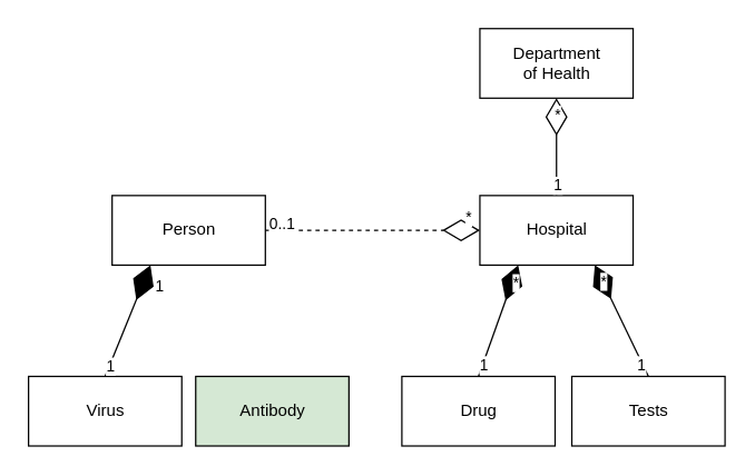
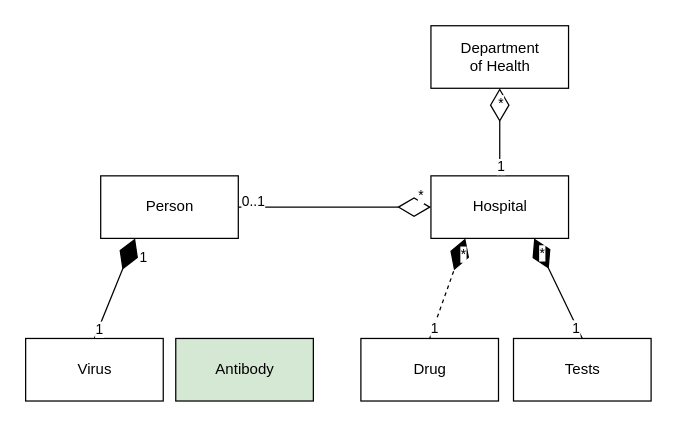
  <mxCell id="0" />
  <mxCell id="1" parent="0" />
  <mxCell id="2" value="Person" style="html=1;" vertex="1" parent="1"><mxGeometry x="80" y="140" width="110" height="50" as="geometry" /></mxCell>
  <mxCell id="3" value="Virus" style="html=1;" vertex="1" parent="1"><mxGeometry x="20" y="270" width="110" height="50" as="geometry" /></mxCell>
  <mxCell id="4" value="Antibody" style="html=1;fillColor=#d5e8d4;" vertex="1" parent="1"><mxGeometry x="140" y="270" width="110" height="50" as="geometry" /></mxCell>
  <mxCell id="5" value="Hospital" style="html=1;" vertex="1" parent="1"><mxGeometry x="344" y="140" width="110" height="50" as="geometry" /></mxCell>
- <mxCell id="6" value="" style="endArrow=diamondThin;endFill=0;endSize=24;html=1;exitX=1;exitY=0.5;exitDx=0;exitDy=0;entryX=0;entryY=0.5;entryDx=0;entryDy=0;dashed=1;" edge="1" parent="1" source="2" target="5"><mxGeometry width="160" relative="1" as="geometry"><mxPoint x="230" y="165" as="sourcePoint" /><mxPoint x="340" y="165" as="targetPoint" /></mxGeometry></mxCell>
+ <mxCell id="6" value="" style="endArrow=diamondThin;endFill=0;endSize=24;html=1;exitX=1;exitY=0.5;exitDx=0;exitDy=0;entryX=0;entryY=0.5;entryDx=0;entryDy=0;" edge="1" parent="1" source="2" target="5"><mxGeometry width="160" relative="1" as="geometry"><mxPoint x="230" y="165" as="sourcePoint" /><mxPoint x="340" y="165" as="targetPoint" /></mxGeometry></mxCell>
  <mxCell id="7" value="*" style="edgeLabel;html=1;align=center;verticalAlign=middle;resizable=0;points=[];" vertex="1" connectable="0" parent="6"><mxGeometry x="0.762" y="1" relative="1" as="geometry"><mxPoint x="9" y="-9" as="offset" /></mxGeometry></mxCell>
  <mxCell id="8" value="0..1" style="edgeLabel;html=1;align=center;verticalAlign=middle;resizable=0;points=[];" vertex="1" connectable="0" parent="6"><mxGeometry x="-0.86" y="2" relative="1" as="geometry"><mxPoint y="-3" as="offset" /></mxGeometry></mxCell>
  <mxCell id="9" value="" style="endArrow=diamondThin;endFill=1;endSize=24;html=1;entryX=0.25;entryY=1;entryDx=0;entryDy=0;exitX=0.5;exitY=0;exitDx=0;exitDy=0;" edge="1" parent="1" source="3" target="2"><mxGeometry width="160" relative="1" as="geometry"><mxPoint x="110" y="370" as="sourcePoint" /><mxPoint x="270" y="370" as="targetPoint" /></mxGeometry></mxCell>
  <mxCell id="10" value="1" style="edgeLabel;html=1;align=center;verticalAlign=middle;resizable=0;points=[];" vertex="1" connectable="0" parent="9"><mxGeometry x="0.647" y="-1" relative="1" as="geometry"><mxPoint x="10.63" as="offset" /></mxGeometry></mxCell>
  <mxCell id="11" value="1" style="edgeLabel;html=1;align=center;verticalAlign=middle;resizable=0;points=[];" vertex="1" connectable="0" parent="9"><mxGeometry x="-0.817" relative="1" as="geometry"><mxPoint as="offset" /></mxGeometry></mxCell>
  <mxCell id="12" value="Department &lt;br&gt;of Health" style="html=1;" vertex="1" parent="1"><mxGeometry x="344" y="20" width="110" height="50" as="geometry" /></mxCell>
  <mxCell id="13" value="" style="endArrow=diamondThin;endFill=0;endSize=24;html=1;exitX=0.5;exitY=0;exitDx=0;exitDy=0;entryX=0.5;entryY=1;entryDx=0;entryDy=0;" edge="1" parent="1" source="5" target="12"><mxGeometry width="160" relative="1" as="geometry"><mxPoint x="380" y="90" as="sourcePoint" /><mxPoint x="540" y="90" as="targetPoint" /></mxGeometry></mxCell>
  <mxCell id="14" value="*" style="edgeLabel;html=1;align=center;verticalAlign=middle;resizable=0;points=[];" vertex="1" connectable="0" parent="13"><mxGeometry x="0.677" relative="1" as="geometry"><mxPoint as="offset" /></mxGeometry></mxCell>
  <mxCell id="15" value="1" style="edgeLabel;html=1;align=center;verticalAlign=middle;resizable=0;points=[];" vertex="1" connectable="0" parent="13"><mxGeometry x="-0.762" relative="1" as="geometry"><mxPoint as="offset" /></mxGeometry></mxCell>
  <mxCell id="16" value="Drug" style="html=1;" vertex="1" parent="1"><mxGeometry x="288" y="270" width="110" height="50" as="geometry" /></mxCell>
- <mxCell id="17" value="" style="endArrow=diamondThin;endFill=1;endSize=24;html=1;exitX=0.5;exitY=0;exitDx=0;exitDy=0;entryX=0.25;entryY=1;entryDx=0;entryDy=0;" edge="1" parent="1" source="16" target="5"><mxGeometry width="160" relative="1" as="geometry"><mxPoint x="400" y="210" as="sourcePoint" /><mxPoint x="560" y="210" as="targetPoint" /></mxGeometry></mxCell>
+ <mxCell id="17" value="" style="endArrow=diamondThin;endFill=1;endSize=24;html=1;exitX=0.5;exitY=0;exitDx=0;exitDy=0;entryX=0.25;entryY=1;entryDx=0;entryDy=0;dashed=1;" edge="1" parent="1" source="16" target="5"><mxGeometry width="160" relative="1" as="geometry"><mxPoint x="400" y="210" as="sourcePoint" /><mxPoint x="560" y="210" as="targetPoint" /></mxGeometry></mxCell>
  <mxCell id="18" value="*" style="edgeLabel;html=1;align=center;verticalAlign=middle;resizable=0;points=[];" vertex="1" connectable="0" parent="17"><mxGeometry x="0.684" y="-2" relative="1" as="geometry"><mxPoint as="offset" /></mxGeometry></mxCell>
  <mxCell id="19" value="1" style="edgeLabel;html=1;align=center;verticalAlign=middle;resizable=0;points=[];" vertex="1" connectable="0" parent="17"><mxGeometry x="-0.796" relative="1" as="geometry"><mxPoint as="offset" /></mxGeometry></mxCell>
  <mxCell id="20" value="Tests" style="html=1;" vertex="1" parent="1"><mxGeometry x="410" y="270" width="110" height="50" as="geometry" /></mxCell>
  <mxCell id="21" value="" style="endArrow=diamondThin;endFill=1;endSize=24;html=1;entryX=0.75;entryY=1;entryDx=0;entryDy=0;exitX=0.5;exitY=0;exitDx=0;exitDy=0;" edge="1" parent="1" source="20" target="5"><mxGeometry width="160" relative="1" as="geometry"><mxPoint x="450" y="280" as="sourcePoint" /><mxPoint x="450" y="200" as="targetPoint" /></mxGeometry></mxCell>
  <mxCell id="22" value="*" style="edgeLabel;html=1;align=center;verticalAlign=middle;resizable=0;points=[];" vertex="1" connectable="0" parent="21"><mxGeometry x="0.718" relative="1" as="geometry"><mxPoint as="offset" /></mxGeometry></mxCell>
  <mxCell id="23" value="1" style="edgeLabel;html=1;align=center;verticalAlign=middle;resizable=0;points=[];" vertex="1" connectable="0" parent="21"><mxGeometry x="-0.776" y="1" relative="1" as="geometry"><mxPoint as="offset" /></mxGeometry></mxCell>
